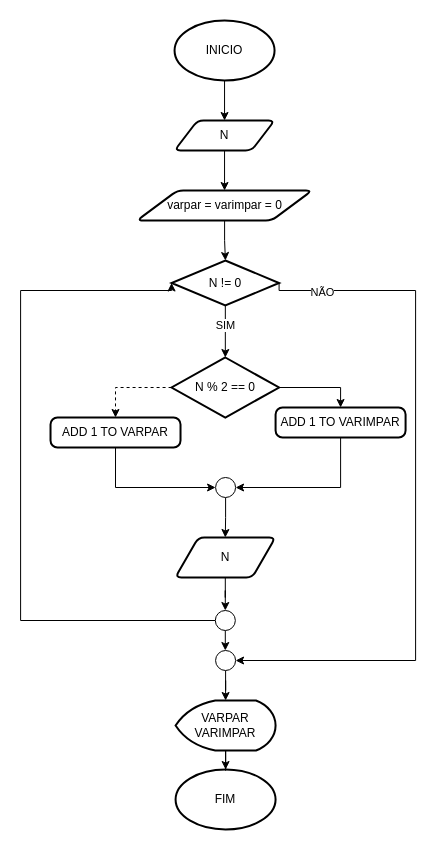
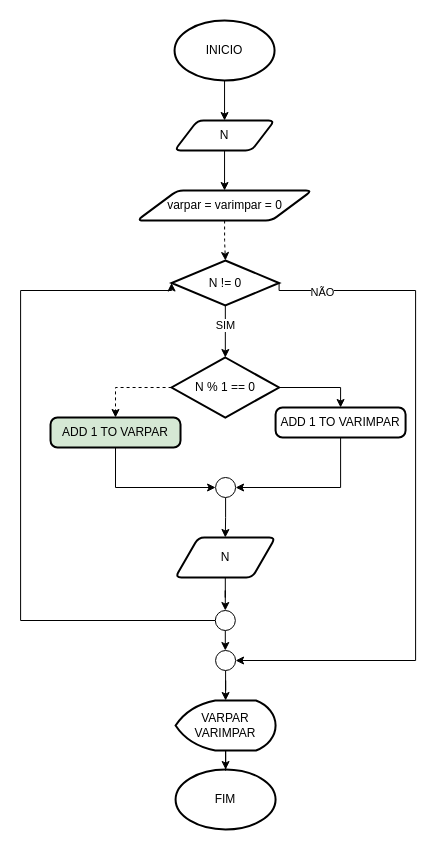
  <mxCell id="0" />
  <mxCell id="1" parent="0" />
  <mxCell id="2" style="edgeStyle=orthogonalEdgeStyle;rounded=0;orthogonalLoop=1;jettySize=auto;html=1;entryX=0.5;entryY=0;entryDx=0;entryDy=0;" parent="1" source="3" target="25" edge="1"><mxGeometry relative="1" as="geometry"><mxPoint x="224.06" y="143" as="targetPoint" /></mxGeometry></mxCell>
  <mxCell id="3" value="INICIO" style="strokeWidth=2;html=1;shape=mxgraph.flowchart.start_1;whiteSpace=wrap;" parent="1" vertex="1"><mxGeometry x="174.06" y="20" width="100" height="60" as="geometry" /></mxCell>
  <mxCell id="4" value="FIM" style="strokeWidth=2;html=1;shape=mxgraph.flowchart.start_1;whiteSpace=wrap;" parent="1" vertex="1"><mxGeometry x="175.08" y="769" width="100" height="60" as="geometry" /></mxCell>
  <mxCell id="5" value="N != 0" style="strokeWidth=2;html=1;shape=mxgraph.flowchart.decision;whiteSpace=wrap;" parent="1" vertex="1"><mxGeometry x="171.08" y="260" width="107.5" height="45" as="geometry" /></mxCell>
  <mxCell id="6" style="edgeStyle=orthogonalEdgeStyle;rounded=0;orthogonalLoop=1;jettySize=auto;html=1;" edge="1" parent="1" source="7" target="17"><mxGeometry relative="1" as="geometry" /></mxCell>
  <mxCell id="7" value="N" style="shape=parallelogram;html=1;strokeWidth=2;perimeter=parallelogramPerimeter;whiteSpace=wrap;rounded=1;arcSize=12;size=0.23;" parent="1" vertex="1"><mxGeometry x="174.83" y="537" width="100" height="40" as="geometry" /></mxCell>
  <mxCell id="8" style="edgeStyle=orthogonalEdgeStyle;rounded=0;orthogonalLoop=1;jettySize=auto;html=1;exitX=0;exitY=0.5;exitDx=0;exitDy=0;exitPerimeter=0;dashed=1;" edge="1" parent="1" source="10" target="13"><mxGeometry relative="1" as="geometry" /></mxCell>
  <mxCell id="9" style="edgeStyle=orthogonalEdgeStyle;rounded=0;orthogonalLoop=1;jettySize=auto;html=1;entryX=0.5;entryY=0;entryDx=0;entryDy=0;" edge="1" parent="1" source="10" target="14"><mxGeometry relative="1" as="geometry"><Array as="points"><mxPoint x="340.02" y="387" /></Array></mxGeometry></mxCell>
- <mxCell id="10" value="N % 2 == 0" style="strokeWidth=2;html=1;shape=mxgraph.flowchart.decision;whiteSpace=wrap;" parent="1" vertex="1"><mxGeometry x="171.08" y="357" width="107.5" height="60" as="geometry" /></mxCell>
+ <mxCell id="10" value="N % 1 == 0" style="strokeWidth=2;html=1;shape=mxgraph.flowchart.decision;whiteSpace=wrap;" parent="1" vertex="1"><mxGeometry x="171.08" y="357" width="107.5" height="60" as="geometry" /></mxCell>
  <mxCell id="11" style="edgeStyle=orthogonalEdgeStyle;rounded=0;orthogonalLoop=1;jettySize=auto;html=1;entryX=0.5;entryY=0;entryDx=0;entryDy=0;entryPerimeter=0;exitX=0.5;exitY=1;exitDx=0;exitDy=0;exitPerimeter=0;" parent="1" source="5" target="10" edge="1"><mxGeometry relative="1" as="geometry" /></mxCell>
  <mxCell id="12" value="SIM" style="edgeLabel;html=1;align=center;verticalAlign=middle;resizable=0;points=[];" vertex="1" connectable="0" parent="11"><mxGeometry x="-0.282" relative="1" as="geometry"><mxPoint as="offset" /></mxGeometry></mxCell>
- <mxCell id="13" value="ADD 1 TO VARPAR" style="rounded=1;whiteSpace=wrap;html=1;absoluteArcSize=1;arcSize=14;strokeWidth=2;" parent="1" vertex="1"><mxGeometry x="50.02" y="417" width="130" height="30" as="geometry" /></mxCell>
+ <mxCell id="13" value="ADD 1 TO VARPAR" style="rounded=1;whiteSpace=wrap;html=1;absoluteArcSize=1;arcSize=14;strokeWidth=2;fillColor=#d5e8d4;" parent="1" vertex="1"><mxGeometry x="50.02" y="417" width="130" height="30" as="geometry" /></mxCell>
  <mxCell id="14" value="ADD 1 TO VARIMPAR" style="rounded=1;whiteSpace=wrap;html=1;absoluteArcSize=1;arcSize=14;strokeWidth=2;" parent="1" vertex="1"><mxGeometry x="275.08" y="407" width="130" height="30" as="geometry" /></mxCell>
  <mxCell id="15" style="edgeStyle=orthogonalEdgeStyle;rounded=0;orthogonalLoop=1;jettySize=auto;html=1;entryX=0;entryY=0.5;entryDx=0;entryDy=0;exitX=0;exitY=0.5;exitDx=0;exitDy=0;exitPerimeter=0;entryPerimeter=0;" parent="1" source="17" target="5" edge="1"><mxGeometry relative="1" as="geometry"><Array as="points"><mxPoint x="20.08" y="620" /><mxPoint x="20.08" y="290" /></Array></mxGeometry></mxCell>
  <mxCell id="16" style="edgeStyle=orthogonalEdgeStyle;rounded=0;orthogonalLoop=1;jettySize=auto;html=1;" parent="1" source="17" target="19" edge="1"><mxGeometry relative="1" as="geometry" /></mxCell>
  <mxCell id="17" value="" style="strokeWidth=1;html=1;shape=mxgraph.flowchart.start_1;whiteSpace=wrap;" parent="1" vertex="1"><mxGeometry x="214.83" y="610" width="20" height="20" as="geometry" /></mxCell>
  <mxCell id="18" style="edgeStyle=orthogonalEdgeStyle;rounded=0;orthogonalLoop=1;jettySize=auto;html=1;" parent="1" source="19" target="23" edge="1"><mxGeometry relative="1" as="geometry" /></mxCell>
  <mxCell id="19" value="" style="strokeWidth=1;html=1;shape=mxgraph.flowchart.start_1;whiteSpace=wrap;" parent="1" vertex="1"><mxGeometry x="215.08" y="650" width="20" height="20" as="geometry" /></mxCell>
  <mxCell id="20" style="edgeStyle=orthogonalEdgeStyle;rounded=0;orthogonalLoop=1;jettySize=auto;html=1;entryX=1;entryY=0.5;entryDx=0;entryDy=0;entryPerimeter=0;exitX=1;exitY=0.5;exitDx=0;exitDy=0;exitPerimeter=0;" parent="1" source="5" target="19" edge="1"><mxGeometry relative="1" as="geometry"><Array as="points"><mxPoint x="415.08" y="290" /><mxPoint x="415.08" y="660" /></Array></mxGeometry></mxCell>
  <mxCell id="21" value="NÃO" style="edgeLabel;html=1;align=center;verticalAlign=middle;resizable=0;points=[];" parent="20" vertex="1" connectable="0"><mxGeometry x="-0.855" relative="1" as="geometry"><mxPoint y="1" as="offset" /></mxGeometry></mxCell>
  <mxCell id="22" style="edgeStyle=orthogonalEdgeStyle;rounded=0;orthogonalLoop=1;jettySize=auto;html=1;" parent="1" source="23" target="4" edge="1"><mxGeometry relative="1" as="geometry"><mxPoint x="225.103" y="780" as="targetPoint" /></mxGeometry></mxCell>
  <mxCell id="23" value="VARPAR&lt;div&gt;VARIMPAR&lt;/div&gt;" style="strokeWidth=2;html=1;shape=mxgraph.flowchart.display;whiteSpace=wrap;" parent="1" vertex="1"><mxGeometry x="175.08" y="700" width="100" height="50" as="geometry" /></mxCell>
  <mxCell id="24" style="edgeStyle=orthogonalEdgeStyle;rounded=0;orthogonalLoop=1;jettySize=auto;html=1;entryX=0.5;entryY=0;entryDx=0;entryDy=0;" edge="1" parent="1" source="25" target="31"><mxGeometry relative="1" as="geometry" /></mxCell>
  <mxCell id="25" value="N" style="shape=parallelogram;html=1;strokeWidth=2;perimeter=parallelogramPerimeter;whiteSpace=wrap;rounded=1;arcSize=12;size=0.23;" vertex="1" parent="1"><mxGeometry x="174.06" y="120" width="100" height="30" as="geometry" /></mxCell>
  <mxCell id="26" style="edgeStyle=orthogonalEdgeStyle;rounded=0;orthogonalLoop=1;jettySize=auto;html=1;" edge="1" parent="1" source="27" target="7"><mxGeometry relative="1" as="geometry" /></mxCell>
  <mxCell id="27" value="" style="strokeWidth=1;html=1;shape=mxgraph.flowchart.start_1;whiteSpace=wrap;" vertex="1" parent="1"><mxGeometry x="215.08" y="477" width="20" height="20" as="geometry" /></mxCell>
  <mxCell id="28" style="edgeStyle=orthogonalEdgeStyle;rounded=0;orthogonalLoop=1;jettySize=auto;html=1;entryX=0;entryY=0.5;entryDx=0;entryDy=0;entryPerimeter=0;exitX=0.5;exitY=1;exitDx=0;exitDy=0;" edge="1" parent="1" source="13" target="27"><mxGeometry relative="1" as="geometry" /></mxCell>
  <mxCell id="29" style="edgeStyle=orthogonalEdgeStyle;rounded=0;orthogonalLoop=1;jettySize=auto;html=1;entryX=1;entryY=0.5;entryDx=0;entryDy=0;entryPerimeter=0;" edge="1" parent="1" source="14" target="27"><mxGeometry relative="1" as="geometry"><Array as="points"><mxPoint x="340.02" y="487" /></Array></mxGeometry></mxCell>
- <mxCell id="30" style="edgeStyle=orthogonalEdgeStyle;rounded=0;orthogonalLoop=1;jettySize=auto;html=1;" edge="1" parent="1" source="31" target="5"><mxGeometry relative="1" as="geometry" /></mxCell>
+ <mxCell id="30" style="edgeStyle=orthogonalEdgeStyle;rounded=0;orthogonalLoop=1;jettySize=auto;html=1;dashed=1;" edge="1" parent="1" source="31" target="5"><mxGeometry relative="1" as="geometry" /></mxCell>
  <mxCell id="31" value="varpar = varimpar = 0" style="shape=parallelogram;html=1;strokeWidth=2;perimeter=parallelogramPerimeter;whiteSpace=wrap;rounded=1;arcSize=12;size=0.23;" vertex="1" parent="1"><mxGeometry x="136.58" y="190" width="174.96" height="30" as="geometry" /></mxCell>
